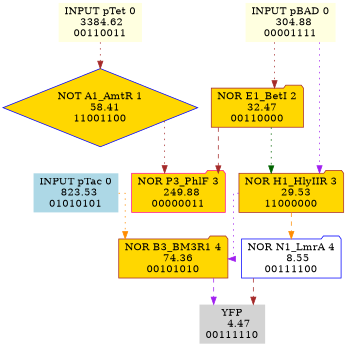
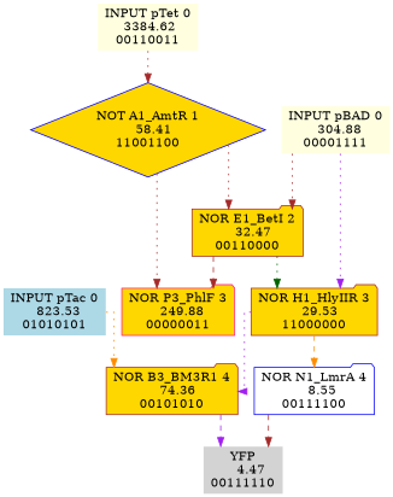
  digraph {
    rankdir=TB
    splines=ortho
    node [color=brown fillcolor=gold shape=folder style=filled]
    edge [color=brown style=dotted]
    n1 [color=blue fillcolor=lightgrey label="YFP\n    4.47\n00111110" shape=none]
    n2 [color=deeppink fillcolor=lightblue label="INPUT pTac 0\n  823.53\n01010101" shape=none]
    n3 [label="NOR B3_BM3R1 4\n   74.36\n00101010"]
    n4 [color=darkorange fillcolor=lightyellow label="INPUT pTet 0\n 3384.62\n00110011" shape=none]
    n5 [color=blue label="NOT A1_AmtR 1\n   58.41\n11001100" shape=diamond]
    n6 [label="NOR E1_BetI 2\n   32.47\n00110000"]
    n7 [color=deeppink label="NOR P3_PhlF 3\n  249.88\n00000011"]
    n8 [fillcolor=lightyellow label="INPUT pBAD 0\n  304.88\n00001111" shape=none]
    n9 [label="NOR H1_HlyIIR 3\n   29.53\n11000000"]
    n10 [color=blue fillcolor=white label="NOR N1_LmrA 4\n    8.55\n00111100"]
    n2 -> n3 [color=darkorange]
    n3 -> n1 [color=purple style=dashed]
    n4 -> n5
+   n5 -> n6
    n5 -> n7
    n6 -> n7 [style=dashed]
    n6 -> n9 [color=darkgreen]
    n8 -> n6
    n8 -> n9 [color=purple]
    n9 -> n3 [color=purple]
    n9 -> n10 [color=darkorange style=dashed]
    n10 -> n1 [style=dashed]
  }
